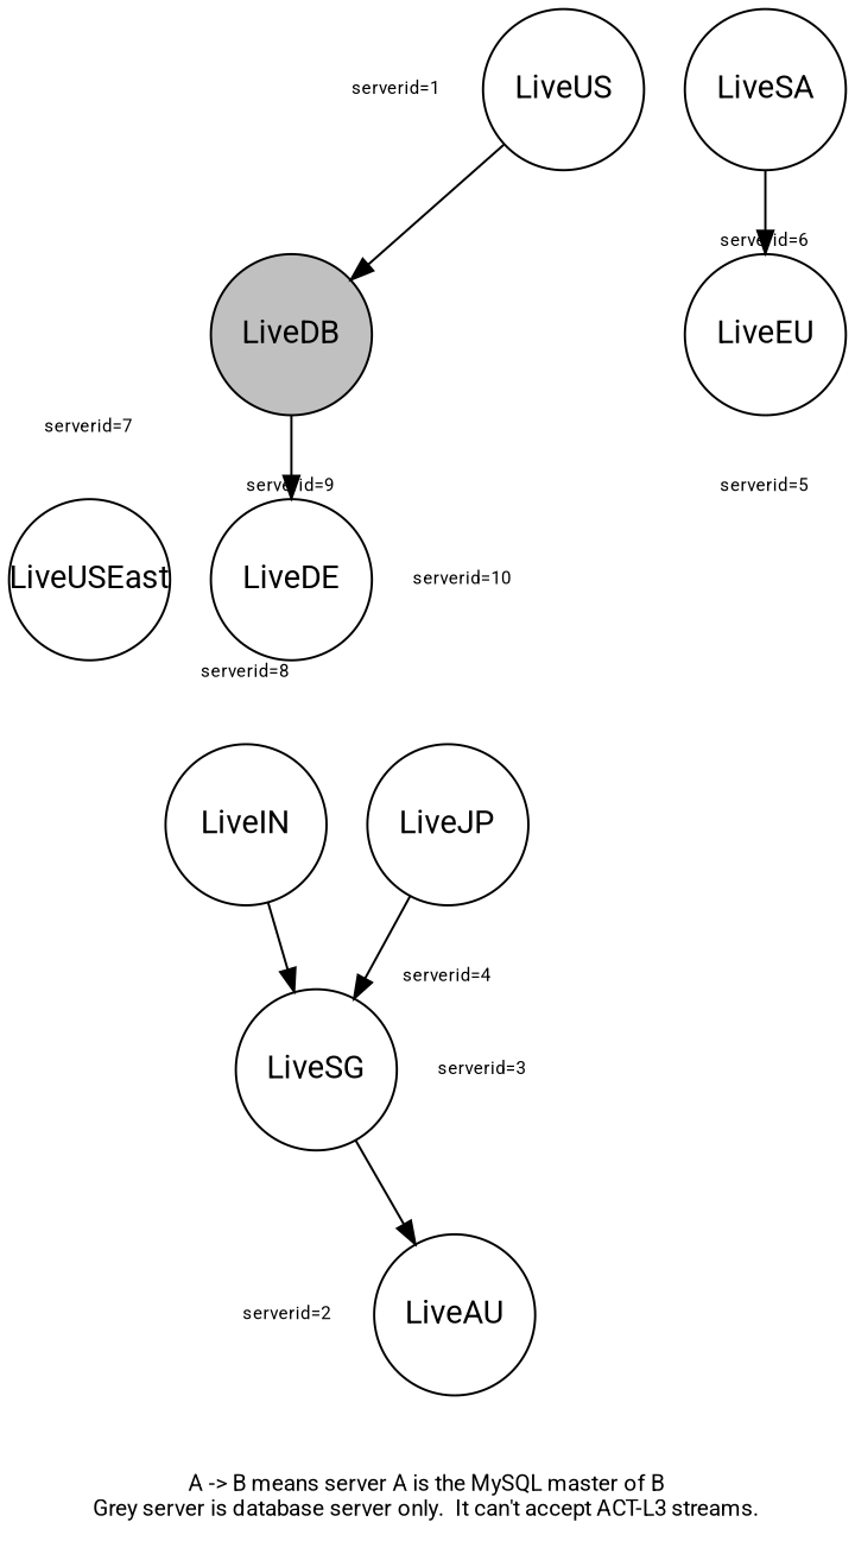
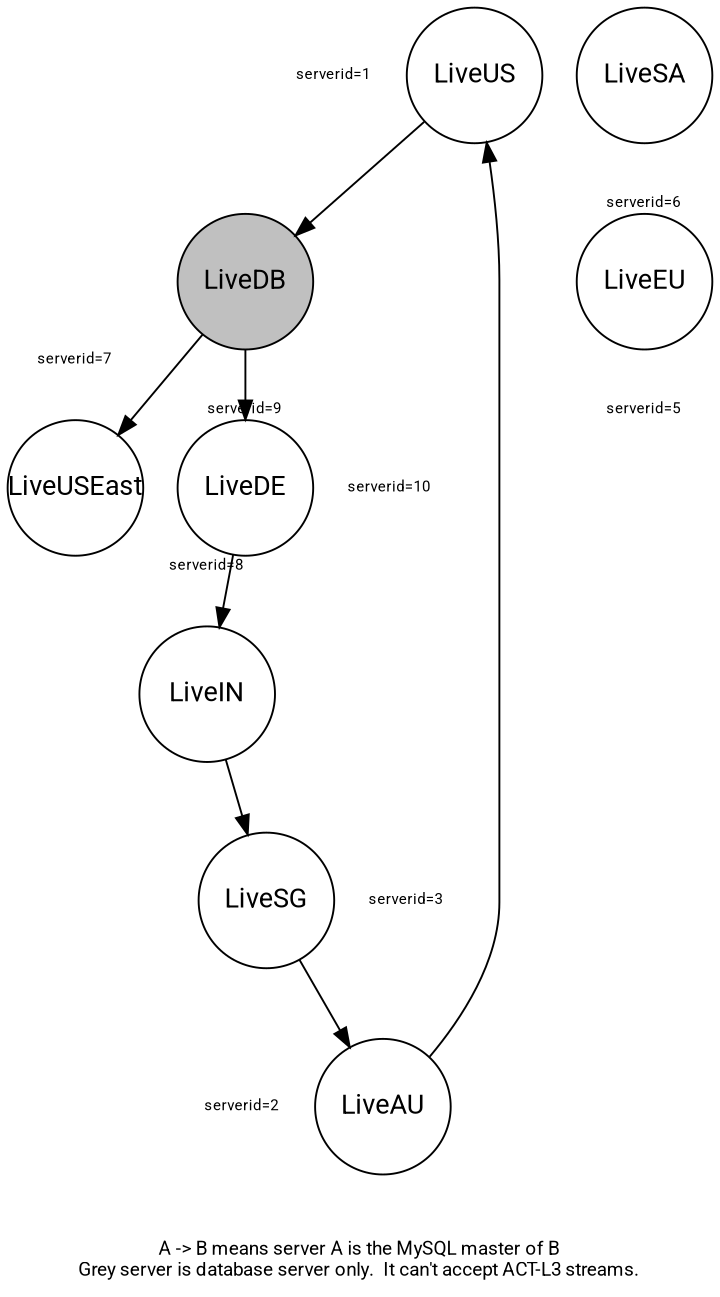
  digraph {
    fontname=Roboto
    fontsize=10
    label="A -> B means server A is the MySQL master of B\nGrey server is database server only.  It can't accept ACT-L3 streams."
    node [fixedsize=true fontname=Roboto shape=circle]
    edge [dir=none fontname=Roboto fontsize=8 penwidth=0]
    n1 [label=LiveUS width=0.99]
    n2 [fillcolor=grey label=LiveDB style=filled width=0.99]
    n3 [label=LiveDE width=0.99]
    n4 [label=LiveUSEast width=0.99]
    n5 [label=LiveAU width=0.99]
    n6 [label=LiveSG width=0.99]
-   n7 [label=LiveJP width=0.99]
    n8 [label=LiveEU width=0.99]
    n9 [label=LiveIN width=0.99]
    n10 [label=LiveSA width=0.99]
    n1 -> n1 [headport=w label="serverid=1" tailport=w]
    n1 -> n2 [dir="" fontsize="" penwidth=""]
    n2 -> n2 [headport=s label="serverid=9" tailport=s]
    n2 -> n3 [dir="" fontsize="" penwidth=""]
+   n2 -> n4 [dir="" fontsize="" penwidth=""]
    n3 -> n3 [headport=e label="serverid=10" tailport=e]
+   n3 -> n9 [dir="" fontsize="" penwidth=""]
    n4 -> n4 [headport=n label="serverid=7" tailport=n]
+   n5 -> n1 [dir="" fontsize="" penwidth=""]
    n5 -> n5 [headport=sw label="serverid=2" tailport=sw]
    n6 -> n5 [dir="" fontsize="" penwidth=""]
    n6 -> n6 [headport=e label="serverid=3" tailport=e]
-   n7 -> n6 [dir="" fontsize="" penwidth=""]
-   n7 -> n7 [headport=s label="serverid=4" tailport=s]
    n8 -> n8 [headport=s label="serverid=5" tailport=s]
    n9 -> n6 [dir="" fontsize="" penwidth=""]
    n9 -> n9 [headport=n label="serverid=8" tailport=n]
-   n10 -> n8 [dir="" fontsize="" penwidth=""]
    n10 -> n10 [headport=s label="serverid=6" tailport=s]
  }
